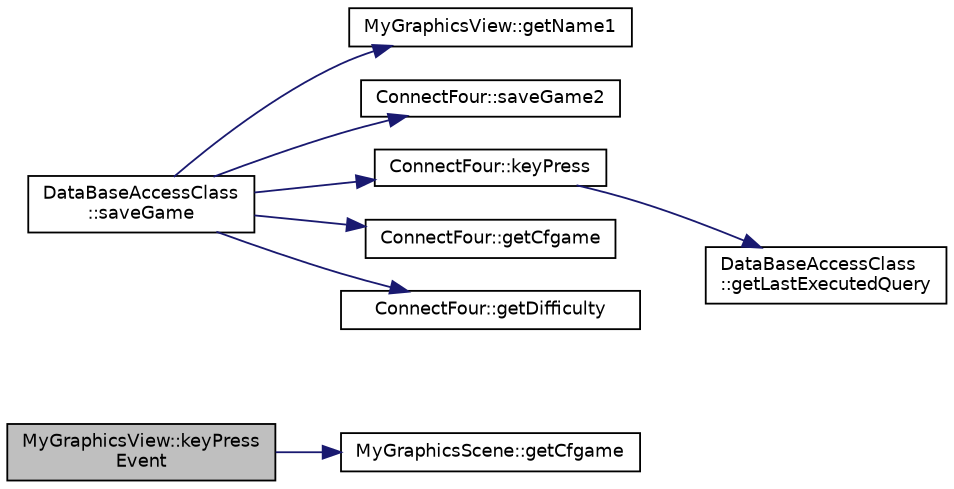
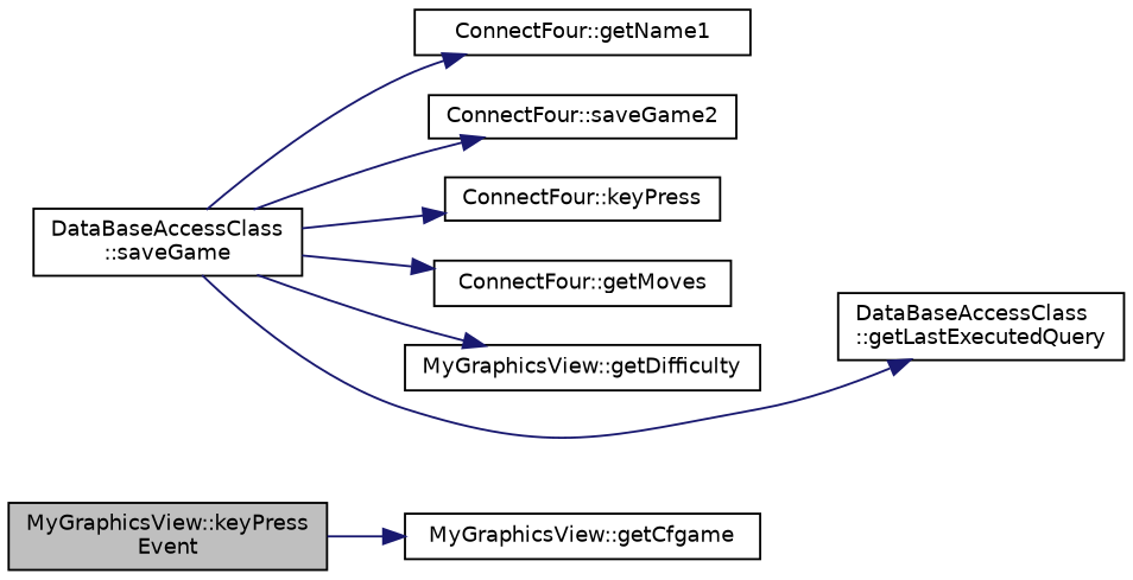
  digraph {
    rankdir=LR
    node [color=black fillcolor=white fontname=Helvetica fontsize=10 shape=record style=filled]
    edge [color=midnightblue fontname=Helvetica fontsize=10 labelfontname=Helvetica labelfontsize=10 style=solid]
    n1 [fillcolor=grey75 fontcolor=black height=0.2 label="MyGraphicsView::keyPress\lEvent" width=0.4]
-   n2 [height=0.2 label="MyGraphicsScene::getCfgame" width=0.4]
+   n2 [height=0.2 label="MyGraphicsView::getCfgame" width=0.4]
    n3 [height=0.2 label="DataBaseAccessClass\l::saveGame" width=0.4]
-   n4 [height=0.2 label="MyGraphicsView::getName1" width=0.4]
+   n4 [height=0.2 label="ConnectFour::getName1" width=0.4]
    n5 [height=0.2 label="ConnectFour::saveGame2" width=0.4]
    n6 [height=0.2 label="ConnectFour::keyPress" width=0.4]
-   n7 [height=0.2 label="ConnectFour::getCfgame" width=0.4]
-   n8 [height=0.2 label="ConnectFour::getDifficulty" width=0.4]
+   n7 [height=0.2 label="ConnectFour::getMoves" width=0.4]
+   n8 [height=0.2 label="MyGraphicsView::getDifficulty" width=0.4]
    n9 [height=0.2 label="DataBaseAccessClass\l::getLastExecutedQuery" width=0.4]
    n1 -> n2
    n3 -> n4
    n3 -> n5
    n3 -> n6
    n3 -> n7
    n3 -> n8
-   n6 -> n9
+   n3 -> n9
  }
